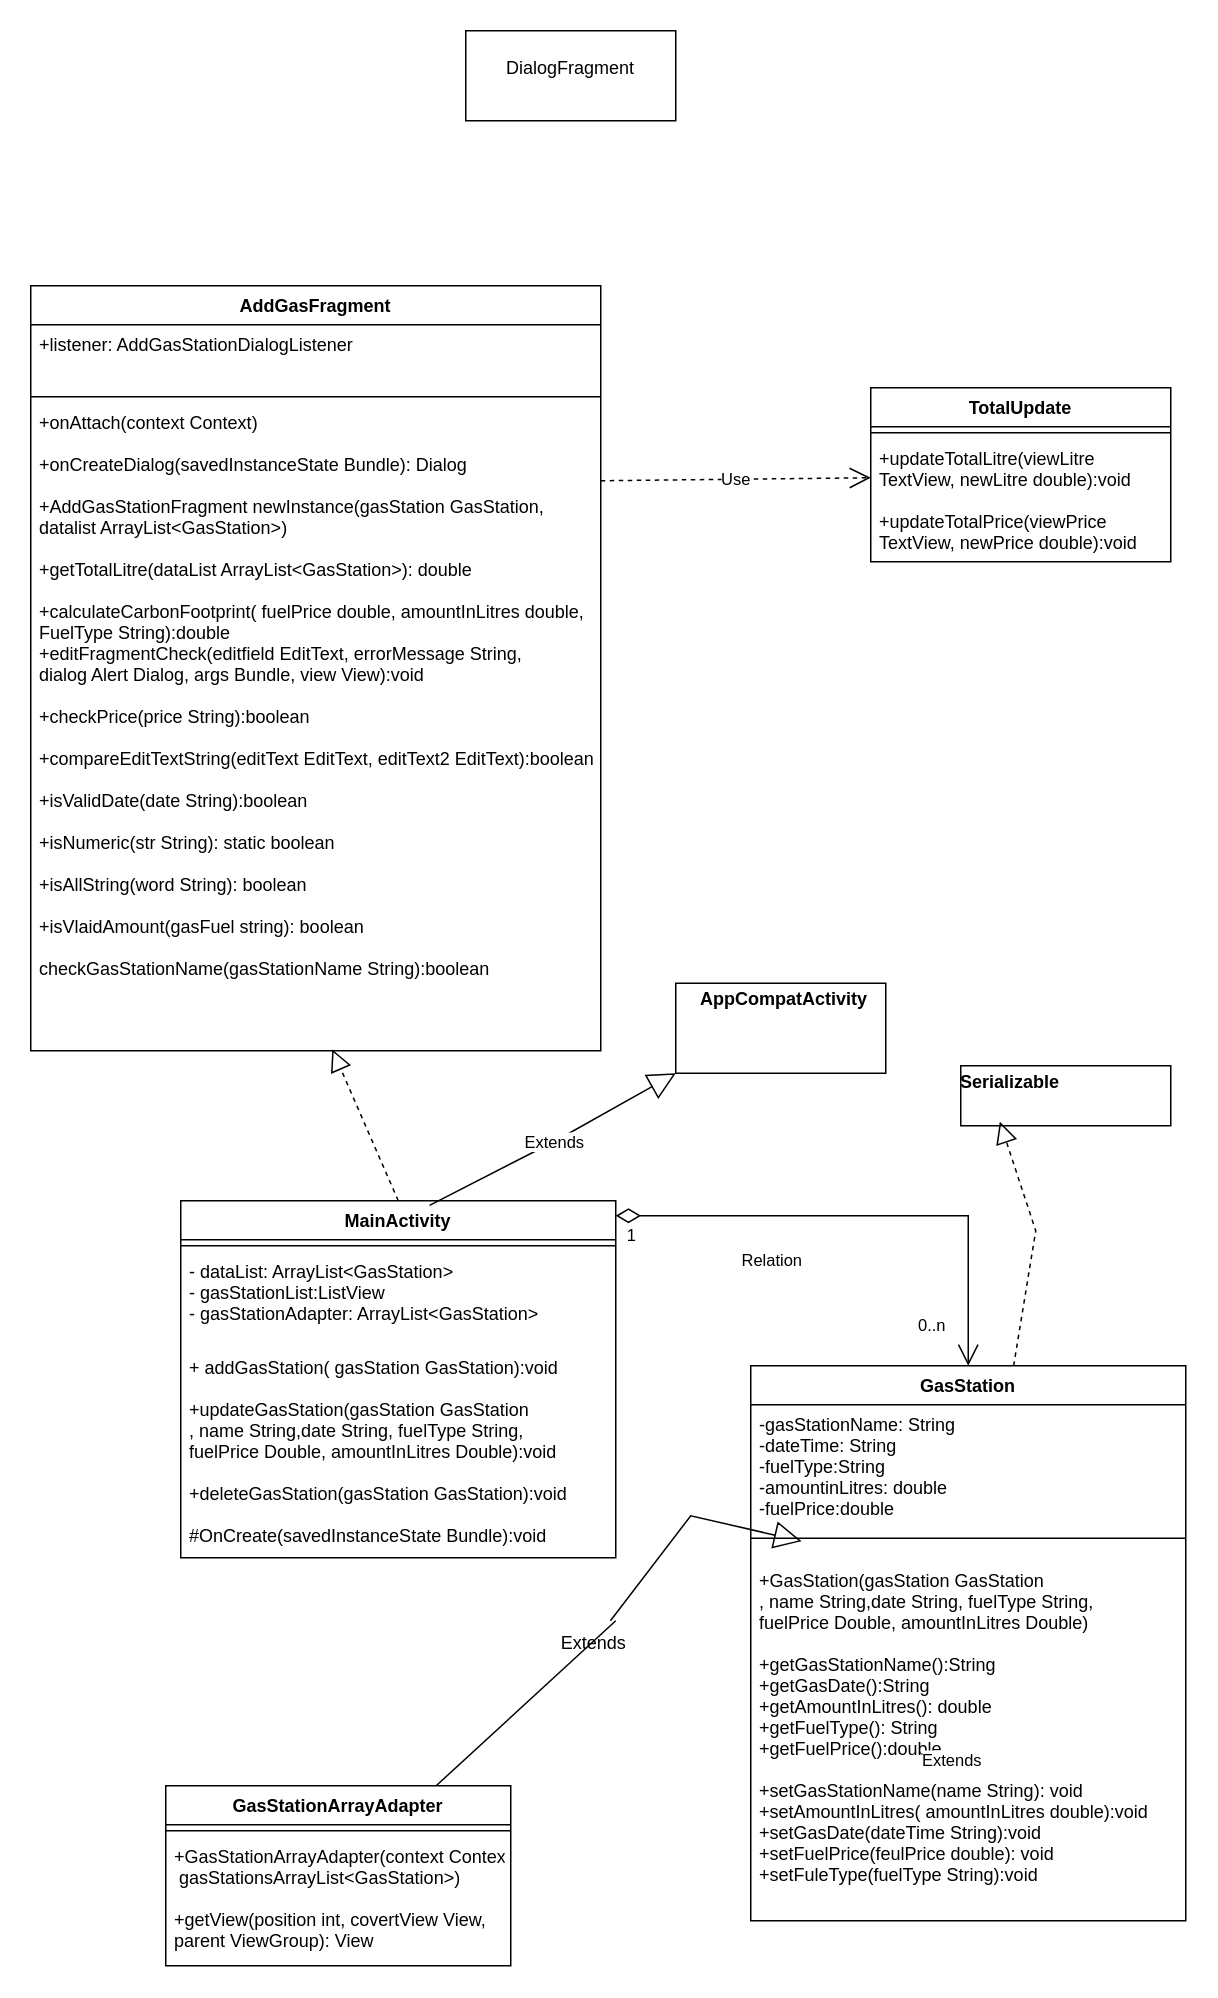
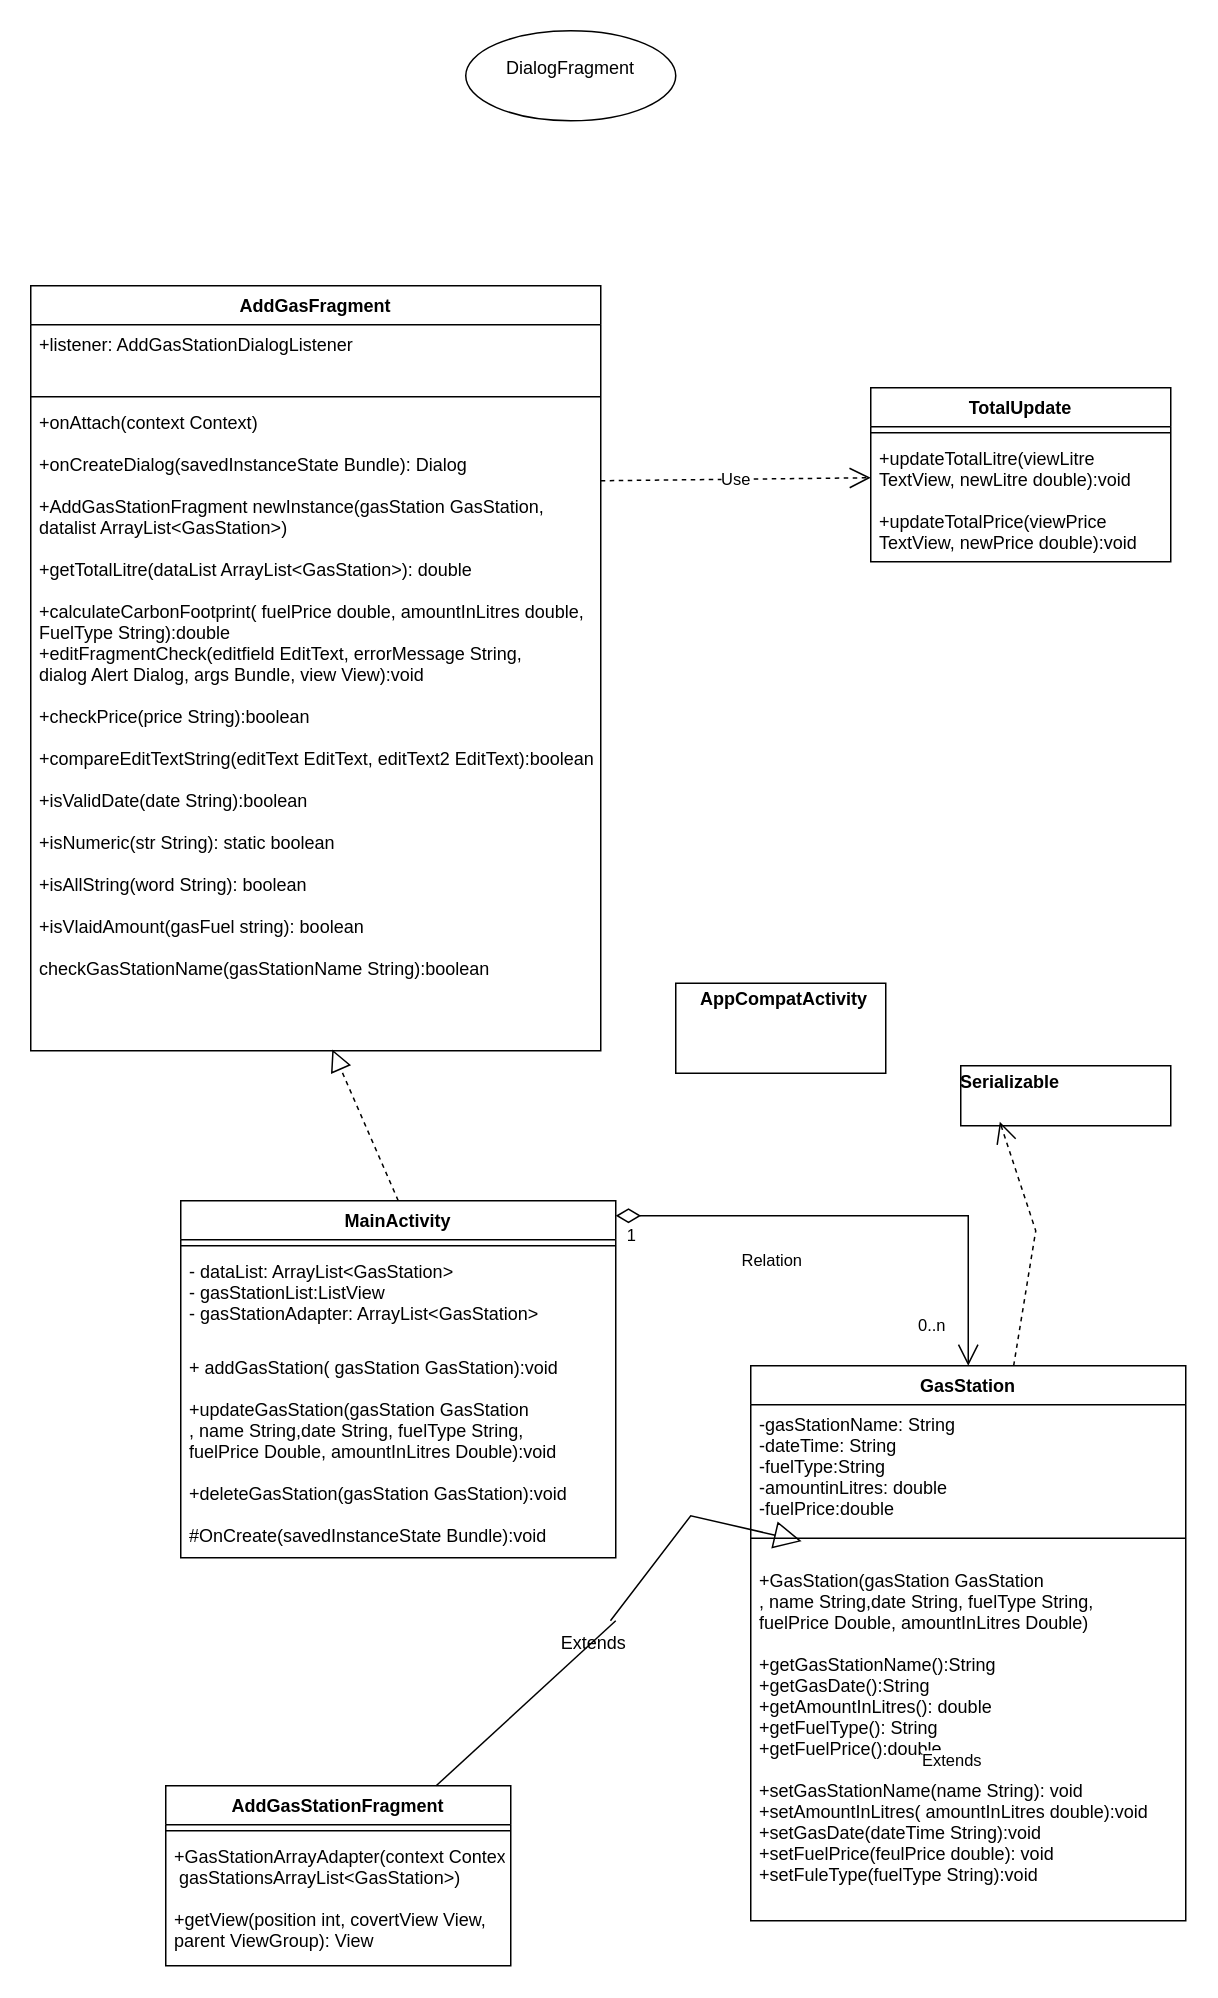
  <mxCell id="0" />
  <mxCell id="1" parent="0" />
  <mxCell id="2" value="MainActivity" style="swimlane;fontStyle=1;align=center;verticalAlign=top;childLayout=stackLayout;horizontal=1;startSize=26;horizontalStack=0;resizeParent=1;resizeParentMax=0;resizeLast=0;collapsible=1;marginBottom=0;" vertex="1" parent="1"><mxGeometry x="120" y="800" width="290" height="238" as="geometry" /></mxCell>
  <mxCell id="3" value="" style="line;strokeWidth=1;fillColor=none;align=left;verticalAlign=middle;spacingTop=-1;spacingLeft=3;spacingRight=3;rotatable=0;labelPosition=right;points=[];portConstraint=eastwest;strokeColor=inherit;" vertex="1" parent="2"><mxGeometry y="26" width="290" height="8" as="geometry" /></mxCell>
  <mxCell id="4" value="- dataList: ArrayList&lt;GasStation&gt;&#10;- gasStationList:ListView    &#10;- gasStationAdapter: ArrayList&lt;GasStation&gt;&#10;&#10;" style="text;strokeColor=none;fillColor=none;align=left;verticalAlign=top;spacingLeft=4;spacingRight=4;overflow=hidden;rotatable=0;points=[[0,0.5],[1,0.5]];portConstraint=eastwest;" vertex="1" parent="2"><mxGeometry y="34" width="290" height="64" as="geometry" /></mxCell>
  <mxCell id="5" value="+ addGasStation( gasStation GasStation):void&#10;&#10;+updateGasStation(gasStation GasStation&#10;, name String,date String, fuelType String, &#10;fuelPrice Double, amountInLitres Double):void&#10;&#10;+deleteGasStation(gasStation GasStation):void&#10;&#10;#OnCreate(savedInstanceState Bundle):void&#10;" style="text;strokeColor=none;fillColor=none;align=left;verticalAlign=top;spacingLeft=4;spacingRight=4;overflow=hidden;rotatable=0;points=[[0,0.5],[1,0.5]];portConstraint=eastwest;" vertex="1" parent="2"><mxGeometry y="98" width="290" height="140" as="geometry" /></mxCell>
  <mxCell id="6" value="GasStation" style="swimlane;fontStyle=1;align=center;verticalAlign=top;childLayout=stackLayout;horizontal=1;startSize=26;horizontalStack=0;resizeParent=1;resizeParentMax=0;resizeLast=0;collapsible=1;marginBottom=0;" vertex="1" parent="1"><mxGeometry x="500" y="910" width="290" height="370" as="geometry" /></mxCell>
  <mxCell id="7" value="-gasStationName: String&#10;-dateTime: String&#10;-fuelType:String&#10;-amountinLitres: double&#10;-fuelPrice:double&#10;&#10;&#10;&#10;&#10;&#10;&#10;&#10;&#10;&#10;&#10;&#10;" style="text;strokeColor=none;fillColor=none;align=left;verticalAlign=top;spacingLeft=4;spacingRight=4;overflow=hidden;rotatable=0;points=[[0,0.5],[1,0.5]];portConstraint=eastwest;" vertex="1" parent="6"><mxGeometry y="26" width="290" height="74" as="geometry" /></mxCell>
  <mxCell id="8" value="" style="line;strokeWidth=1;fillColor=none;align=left;verticalAlign=middle;spacingTop=-1;spacingLeft=3;spacingRight=3;rotatable=0;labelPosition=right;points=[];portConstraint=eastwest;strokeColor=inherit;" vertex="1" parent="6"><mxGeometry y="100" width="290" height="30" as="geometry" /></mxCell>
  <mxCell id="9" value="+GasStation(gasStation GasStation&#10;, name String,date String, fuelType String,&#10;fuelPrice Double, amountInLitres Double)&#10;&#10;+getGasStationName():String&#10;+getGasDate():String&#10;+getAmountInLitres(): double&#10;+getFuelType(): String&#10;+getFuelPrice():double&#10;&#10;+setGasStationName(name String): void&#10;+setAmountInLitres( amountInLitres double):void&#10;+setGasDate(dateTime String):void&#10;+setFuelPrice(feulPrice double): void&#10;+setFuleType(fuelType String):void&#10;&#10;&#10;" style="text;strokeColor=none;fillColor=none;align=left;verticalAlign=top;spacingLeft=4;spacingRight=4;overflow=hidden;rotatable=0;points=[[0,0.5],[1,0.5]];portConstraint=eastwest;" vertex="1" parent="6"><mxGeometry y="130" width="290" height="240" as="geometry" /></mxCell>
- <mxCell id="10" value="GasStationArrayAdapter" style="swimlane;fontStyle=1;align=center;verticalAlign=top;childLayout=stackLayout;horizontal=1;startSize=26;horizontalStack=0;resizeParent=1;resizeParentMax=0;resizeLast=0;collapsible=1;marginBottom=0;" vertex="1" parent="1"><mxGeometry x="110" y="1190" width="230" height="120" as="geometry" /></mxCell>
+ <mxCell id="10" value="AddGasStationFragment" style="swimlane;fontStyle=1;align=center;verticalAlign=top;childLayout=stackLayout;horizontal=1;startSize=26;horizontalStack=0;resizeParent=1;resizeParentMax=0;resizeLast=0;collapsible=1;marginBottom=0;" vertex="1" parent="1"><mxGeometry x="110" y="1190" width="230" height="120" as="geometry" /></mxCell>
  <mxCell id="11" value="" style="line;strokeWidth=1;fillColor=none;align=left;verticalAlign=middle;spacingTop=-1;spacingLeft=3;spacingRight=3;rotatable=0;labelPosition=right;points=[];portConstraint=eastwest;strokeColor=inherit;" vertex="1" parent="10"><mxGeometry y="26" width="230" height="8" as="geometry" /></mxCell>
  <mxCell id="12" value="+GasStationArrayAdapter(context Context,&#10; gasStationsArrayList&lt;GasStation&gt;)&#10;&#10;+getView(position int, covertView View,&#10;parent ViewGroup): View" style="text;strokeColor=none;fillColor=none;align=left;verticalAlign=top;spacingLeft=4;spacingRight=4;overflow=hidden;rotatable=0;points=[[0,0.5],[1,0.5]];portConstraint=eastwest;" vertex="1" parent="10"><mxGeometry y="34" width="230" height="86" as="geometry" /></mxCell>
  <mxCell id="13" value="AddGasFragment" style="swimlane;fontStyle=1;align=center;verticalAlign=top;childLayout=stackLayout;horizontal=1;startSize=26;horizontalStack=0;resizeParent=1;resizeParentMax=0;resizeLast=0;collapsible=1;marginBottom=0;" vertex="1" parent="1"><mxGeometry x="20" y="190" width="380" height="510" as="geometry" /></mxCell>
  <mxCell id="14" value="+listener: AddGasStationDialogListener&#10;" style="text;strokeColor=none;fillColor=none;align=left;verticalAlign=top;spacingLeft=4;spacingRight=4;overflow=hidden;rotatable=0;points=[[0,0.5],[1,0.5]];portConstraint=eastwest;" vertex="1" parent="13"><mxGeometry y="26" width="380" height="44" as="geometry" /></mxCell>
  <mxCell id="15" value="" style="line;strokeWidth=1;fillColor=none;align=left;verticalAlign=middle;spacingTop=-1;spacingLeft=3;spacingRight=3;rotatable=0;labelPosition=right;points=[];portConstraint=eastwest;strokeColor=inherit;" vertex="1" parent="13"><mxGeometry y="70" width="380" height="8" as="geometry" /></mxCell>
  <mxCell id="16" value="+onAttach(context Context)&#10;&#10;+onCreateDialog(savedInstanceState Bundle): Dialog&#10;&#10;+AddGasStationFragment newInstance(gasStation GasStation, &#10;datalist ArrayList&lt;GasStation&gt;)&#10;&#10;+getTotalLitre(dataList ArrayList&lt;GasStation&gt;): double&#10;&#10;+calculateCarbonFootprint( fuelPrice double, amountInLitres double,&#10;FuelType String):double&#10;+editFragmentCheck(editfield EditText, errorMessage String,&#10;dialog Alert Dialog, args Bundle, view View):void&#10;&#10;+checkPrice(price String):boolean&#10;&#10;+compareEditTextString(editText EditText, editText2 EditText):boolean&#10;&#10;+isValidDate(date String):boolean&#10;&#10;+isNumeric(str String): static boolean &#10;&#10;+isAllString(word String): boolean &#10;&#10;+isVlaidAmount(gasFuel string): boolean&#10;&#10;checkGasStationName(gasStationName String):boolean&#10;" style="text;strokeColor=none;fillColor=none;align=left;verticalAlign=top;spacingLeft=4;spacingRight=4;overflow=hidden;rotatable=0;points=[[0,0.5],[1,0.5]];portConstraint=eastwest;" vertex="1" parent="13"><mxGeometry y="78" width="380" height="432" as="geometry" /></mxCell>
  <mxCell id="17" value="TotalUpdate" style="swimlane;fontStyle=1;align=center;verticalAlign=top;childLayout=stackLayout;horizontal=1;startSize=26;horizontalStack=0;resizeParent=1;resizeParentMax=0;resizeLast=0;collapsible=1;marginBottom=0;" vertex="1" parent="1"><mxGeometry x="580" y="258" width="200" height="116" as="geometry" /></mxCell>
  <mxCell id="18" value="" style="line;strokeWidth=1;fillColor=none;align=left;verticalAlign=middle;spacingTop=-1;spacingLeft=3;spacingRight=3;rotatable=0;labelPosition=right;points=[];portConstraint=eastwest;strokeColor=inherit;" vertex="1" parent="17"><mxGeometry y="26" width="200" height="8" as="geometry" /></mxCell>
  <mxCell id="19" value="+updateTotalLitre(viewLitre &#10;TextView, newLitre double):void&#10;&#10;+updateTotalPrice(viewPrice &#10;TextView, newPrice double):void" style="text;strokeColor=none;fillColor=none;align=left;verticalAlign=top;spacingLeft=4;spacingRight=4;overflow=hidden;rotatable=0;points=[[0,0.5],[1,0.5]];portConstraint=eastwest;" vertex="1" parent="17"><mxGeometry y="34" width="200" height="82" as="geometry" /></mxCell>
  <mxCell id="20" value="" style="endArrow=block;dashed=1;endFill=0;endSize=12;html=1;rounded=0;entryX=0.529;entryY=0.998;entryDx=0;entryDy=0;entryPerimeter=0;exitX=0.5;exitY=0;exitDx=0;exitDy=0;" edge="1" parent="1" source="2" target="16"><mxGeometry width="160" relative="1" as="geometry"><mxPoint x="190" y="700" as="sourcePoint" /><mxPoint x="350" y="700" as="targetPoint" /></mxGeometry></mxCell>
  <mxCell id="21" value="&lt;p style=&quot;margin:0px;margin-top:4px;text-align:center;&quot;&gt;&lt;/p&gt;&lt;div style=&quot;height:2px;&quot;&gt;&lt;b&gt;&amp;nbsp; &amp;nbsp; &amp;nbsp;AppCompatActivity&lt;/b&gt;&lt;br&gt;&lt;/div&gt;" style="verticalAlign=top;align=left;overflow=fill;fontSize=12;fontFamily=Helvetica;html=1;" vertex="1" parent="1"><mxGeometry x="450" y="655" width="140" height="60" as="geometry" /></mxCell>
- <mxCell id="22" value="Extends" style="endArrow=block;endSize=16;endFill=0;html=1;rounded=0;exitX=0.572;exitY=0.013;exitDx=0;exitDy=0;entryX=0;entryY=1;entryDx=0;entryDy=0;exitPerimeter=0;" edge="1" parent="1" source="2" target="21"><mxGeometry width="160" relative="1" as="geometry"><mxPoint x="385" y="170" as="sourcePoint" /><mxPoint x="399" y="100" as="targetPoint" /><Array as="points"><mxPoint x="370" y="760" /></Array></mxGeometry></mxCell>
  <mxCell id="23" value="Relation" style="endArrow=open;html=1;endSize=12;startArrow=diamondThin;startSize=14;startFill=0;edgeStyle=orthogonalEdgeStyle;rounded=0;fillColor=#171717;strokeColor=#000000;" edge="1" parent="1" target="6"><mxGeometry x="-0.381" y="-30" relative="1" as="geometry"><mxPoint x="410" y="810" as="sourcePoint" /><mxPoint x="590" y="900" as="targetPoint" /><Array as="points"><mxPoint x="645" y="810" /></Array><mxPoint as="offset" /></mxGeometry></mxCell>
  <mxCell id="24" value="0..n" style="edgeLabel;resizable=0;html=1;align=left;verticalAlign=top;" connectable="0" vertex="1" parent="23"><mxGeometry x="-1" relative="1" as="geometry"><mxPoint x="200" y="60" as="offset" /></mxGeometry></mxCell>
  <mxCell id="25" value="1" style="edgeLabel;resizable=0;html=1;align=right;verticalAlign=top;" connectable="0" vertex="1" parent="23"><mxGeometry x="1" relative="1" as="geometry"><mxPoint x="-221" y="-100" as="offset" /></mxGeometry></mxCell>
  <mxCell id="26" value="Use" style="endArrow=open;endSize=12;dashed=1;html=1;rounded=0;strokeColor=#000000;fillColor=#171717;entryX=0;entryY=0.317;entryDx=0;entryDy=0;entryPerimeter=0;" edge="1" parent="1" target="19"><mxGeometry width="160" relative="1" as="geometry"><mxPoint x="400" y="320" as="sourcePoint" /><mxPoint x="560" y="320" as="targetPoint" /></mxGeometry></mxCell>
  <mxCell id="27" value="&lt;p style=&quot;margin:0px;margin-top:4px;text-align:center;&quot;&gt;&lt;/p&gt;&lt;div style=&quot;height:2px;&quot;&gt;&lt;b&gt;Serializable&lt;/b&gt;&lt;/div&gt;" style="verticalAlign=top;align=left;overflow=fill;fontSize=12;fontFamily=Helvetica;html=1;" vertex="1" parent="1"><mxGeometry x="640" y="710" width="140" height="40" as="geometry" /></mxCell>
- <mxCell id="28" value="" style="endArrow=block;dashed=1;endFill=0;endSize=12;html=1;rounded=0;entryX=0.186;entryY=0.933;entryDx=0;entryDy=0;entryPerimeter=0;" edge="1" parent="1" source="6" target="27"><mxGeometry width="160" relative="1" as="geometry"><mxPoint x="275" y="810" as="sourcePoint" /><mxPoint x="231.02" y="709.136" as="targetPoint" /><Array as="points"><mxPoint x="690" y="820" /></Array></mxGeometry></mxCell>
- <mxCell id="29" value="&lt;p style=&quot;margin:0px;margin-top:4px;text-align:center;&quot;&gt;&lt;br&gt;DialogFragment&lt;br&gt;&lt;/p&gt;" style="verticalAlign=top;align=left;overflow=fill;fontSize=12;fontFamily=Helvetica;html=1;" vertex="1" parent="1"><mxGeometry x="310" y="20" width="140" height="60" as="geometry" /></mxCell>
+ <mxCell id="28" value="" style="endArrow=open;dashed=1;endFill=0;endSize=12;html=1;rounded=0;entryX=0.186;entryY=0.933;entryDx=0;entryDy=0;entryPerimeter=0;" edge="1" parent="1" source="6" target="27"><mxGeometry width="160" relative="1" as="geometry"><mxPoint x="275" y="810" as="sourcePoint" /><mxPoint x="231.02" y="709.136" as="targetPoint" /><Array as="points"><mxPoint x="690" y="820" /></Array></mxGeometry></mxCell>
+ <mxCell id="29" value="&lt;p style=&quot;margin:0px;margin-top:4px;text-align:center;&quot;&gt;&lt;br&gt;DialogFragment&lt;br&gt;&lt;/p&gt;" style="ellipse;verticalAlign=top;align=left;overflow=fill;fontSize=12;fontFamily=Helvetica;html=1;" vertex="1" parent="1"><mxGeometry x="310" y="20" width="140" height="60" as="geometry" /></mxCell>
  <mxCell id="30" value="Extends" style="endArrow=block;endSize=16;endFill=0;html=1;rounded=0;entryX=0.117;entryY=0.567;entryDx=0;entryDy=0;entryPerimeter=0;startArrow=none;" edge="1" parent="1" source="33" target="8"><mxGeometry x="-0.215" y="-237" width="160" relative="1" as="geometry"><mxPoint x="295.88" y="813.094" as="sourcePoint" /><mxPoint x="470" y="740" as="targetPoint" /><Array as="points"><mxPoint x="460" y="1010" /></Array><mxPoint as="offset" /></mxGeometry></mxCell>
  <mxCell id="31" value="" style="endArrow=none;endSize=16;endFill=0;html=1;rounded=0;startArrow=none;" edge="1" parent="1" source="33"><mxGeometry x="-0.215" y="-237" width="160" relative="1" as="geometry"><mxPoint x="283.75" y="1190" as="sourcePoint" /><mxPoint x="380" y="1080" as="targetPoint" /><Array as="points" /><mxPoint as="offset" /></mxGeometry></mxCell>
  <mxCell id="32" value="" style="endArrow=none;endSize=16;endFill=0;html=1;rounded=0;" edge="1" parent="1" source="10" target="33"><mxGeometry x="-0.215" y="-237" width="160" relative="1" as="geometry"><mxPoint x="290.294" y="1190" as="sourcePoint" /><mxPoint x="380" y="1080" as="targetPoint" /><Array as="points"><mxPoint x="410" y="1080" /></Array><mxPoint as="offset" /></mxGeometry></mxCell>
  <mxCell id="33" value="Extends" style="text;html=1;align=center;verticalAlign=middle;resizable=0;points=[];autosize=1;strokeColor=none;fillColor=none;" vertex="1" parent="1"><mxGeometry x="360" y="1080" width="70" height="30" as="geometry" /></mxCell>
